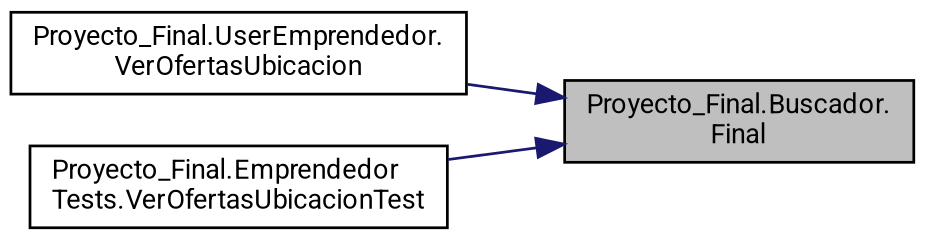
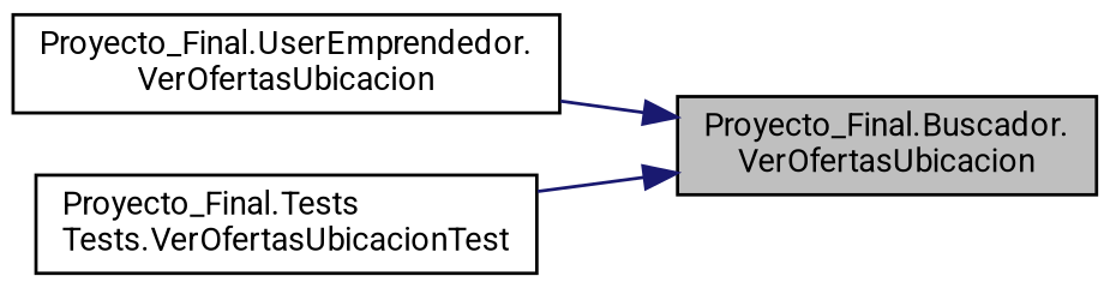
  digraph {
    fontname=Roboto
    rankdir=RL
    node [color=black fillcolor=white fontname=Roboto fontsize=10 shape=record style=filled]
    edge [color=midnightblue dir=back fontname=Roboto fontsize=10 labelfontname=Helvetica labelfontsize=10 style=solid]
-   n1 [fillcolor=grey75 fontcolor=black height=0.2 label="Proyecto_Final.Buscador.\lFinal" width=0.4]
+   n1 [fillcolor=grey75 fontcolor=black height=0.2 label="Proyecto_Final.Buscador.\lVerOfertasUbicacion" width=0.4]
    n2 [height=0.2 label="Proyecto_Final.UserEmprendedor.\lVerOfertasUbicacion" width=0.4]
-   n3 [height=0.2 label="Proyecto_Final.Emprendedor\lTests.VerOfertasUbicacionTest" width=0.4]
+   n3 [height=0.2 label="Proyecto_Final.Tests\lTests.VerOfertasUbicacionTest" width=0.4]
    n1 -> n2
    n1 -> n3
  }
